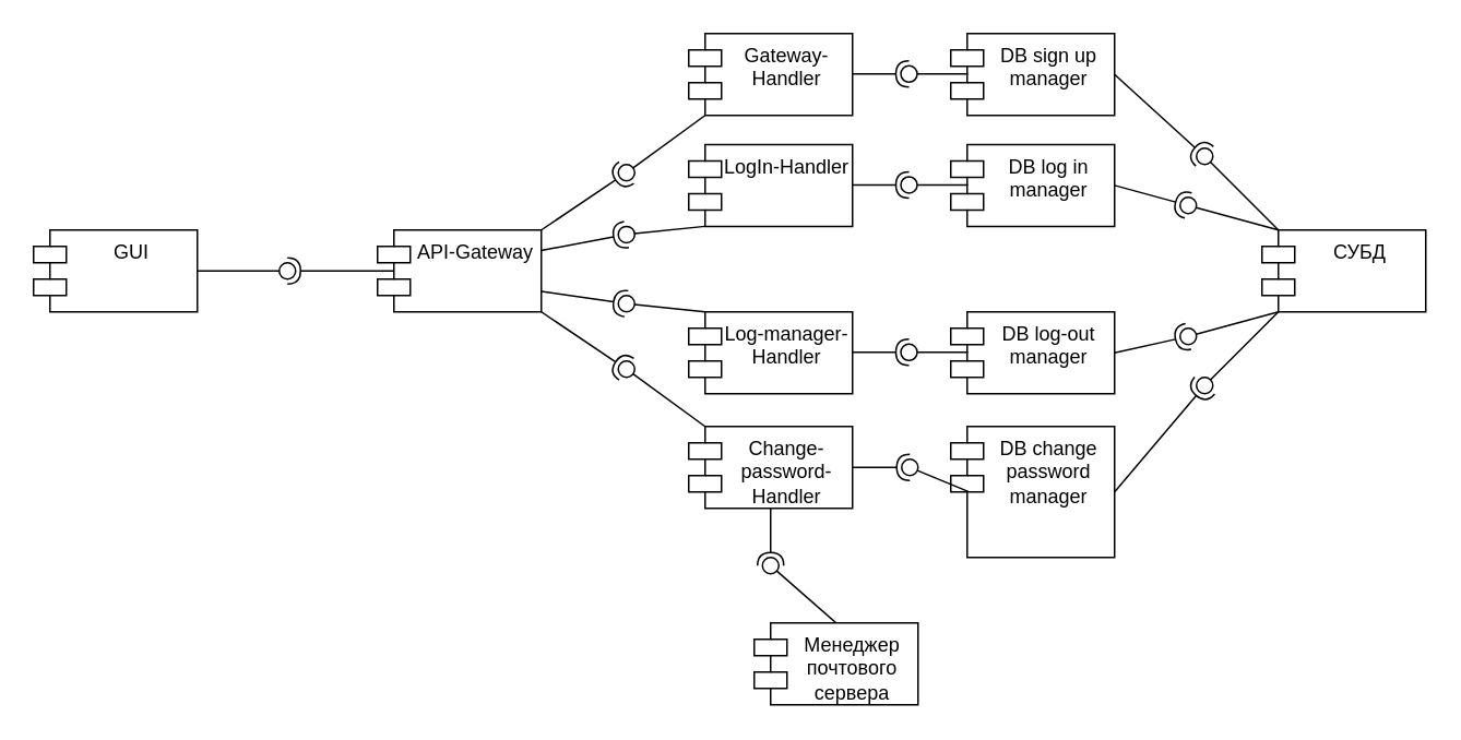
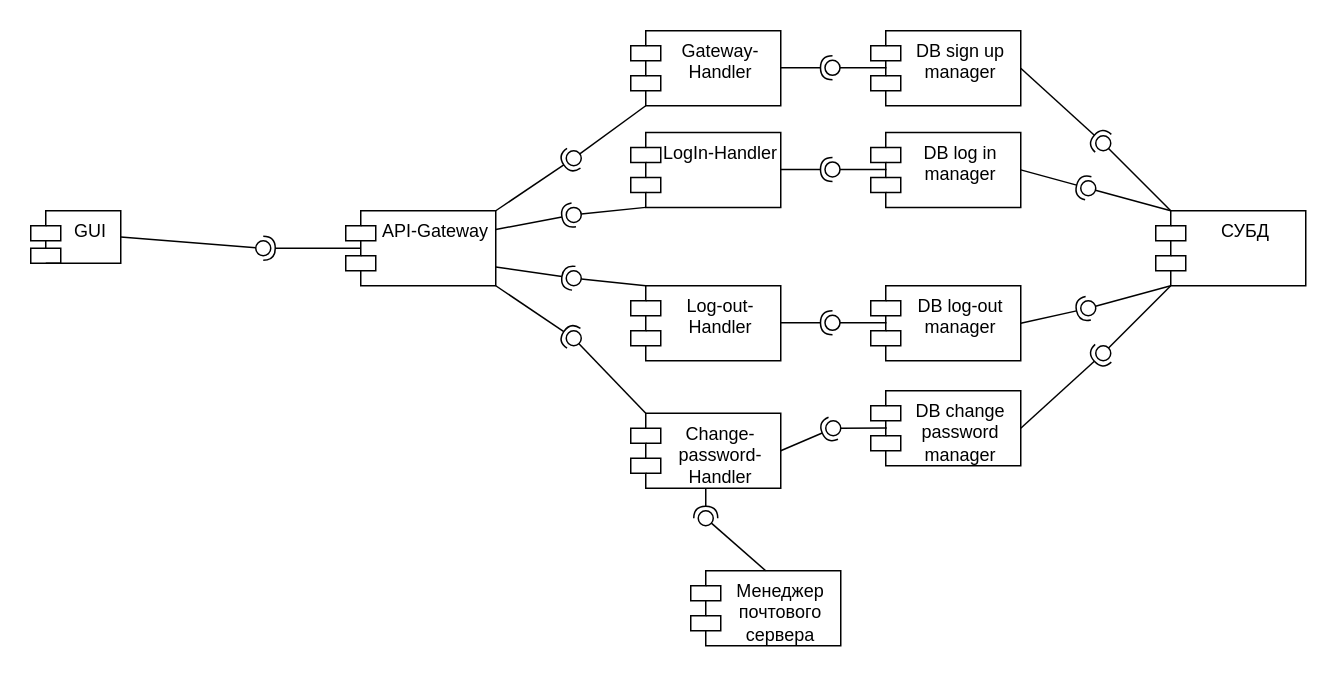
  <mxCell id="0" />
  <mxCell id="1" parent="0" />
- <mxCell id="2" value="GUI" style="shape=module;align=left;spacingLeft=20;align=center;verticalAlign=top;whiteSpace=wrap;html=1;" vertex="1" parent="1"><mxGeometry x="20" y="140" width="100" height="50" as="geometry" /></mxCell>
+ <mxCell id="2" value="GUI" style="shape=module;align=left;spacingLeft=20;align=center;verticalAlign=top;whiteSpace=wrap;html=1;" vertex="1" parent="1"><mxGeometry x="20" y="140" width="60" height="35" as="geometry" /></mxCell>
  <mxCell id="3" value="" style="rounded=0;orthogonalLoop=1;jettySize=auto;html=1;endArrow=halfCircle;endFill=0;endSize=6;strokeWidth=1;sketch=0;" edge="1" parent="1" target="5"><mxGeometry relative="1" as="geometry"><mxPoint x="240" y="165" as="sourcePoint" /></mxGeometry></mxCell>
  <mxCell id="4" value="" style="rounded=0;orthogonalLoop=1;jettySize=auto;html=1;endArrow=oval;endFill=0;sketch=0;sourcePerimeterSpacing=0;targetPerimeterSpacing=0;endSize=10;exitX=1;exitY=0.5;exitDx=0;exitDy=0;" edge="1" parent="1" source="2" target="5"><mxGeometry relative="1" as="geometry"><mxPoint x="440" y="150" as="sourcePoint" /></mxGeometry></mxCell>
  <mxCell id="5" value="" style="ellipse;whiteSpace=wrap;html=1;align=center;aspect=fixed;fillColor=none;strokeColor=none;resizable=0;perimeter=centerPerimeter;rotatable=0;allowArrows=0;points=[];outlineConnect=1;" vertex="1" parent="1"><mxGeometry x="170" y="160" width="10" height="10" as="geometry" /></mxCell>
  <mxCell id="6" value="API-Gateway" style="shape=module;align=left;spacingLeft=20;align=center;verticalAlign=top;whiteSpace=wrap;html=1;" vertex="1" parent="1"><mxGeometry x="230" y="140" width="100" height="50" as="geometry" /></mxCell>
  <mxCell id="7" value="Gateway-Handler" style="shape=module;align=left;spacingLeft=20;align=center;verticalAlign=top;whiteSpace=wrap;html=1;" vertex="1" parent="1"><mxGeometry x="420" y="20" width="100" height="50" as="geometry" /></mxCell>
  <mxCell id="8" value="LogIn-Handler" style="shape=module;align=left;spacingLeft=20;align=center;verticalAlign=top;whiteSpace=wrap;html=1;" vertex="1" parent="1"><mxGeometry x="420" y="87.75" width="100" height="50" as="geometry" /></mxCell>
- <mxCell id="9" value="Log-manager-Handler" style="shape=module;align=left;spacingLeft=20;align=center;verticalAlign=top;whiteSpace=wrap;html=1;" vertex="1" parent="1"><mxGeometry x="420" y="190" width="100" height="50" as="geometry" /></mxCell>
- <mxCell id="10" value="Change-password-Handler" style="shape=module;align=left;spacingLeft=20;align=center;verticalAlign=top;whiteSpace=wrap;html=1;" vertex="1" parent="1"><mxGeometry x="420" y="260" width="100" height="50" as="geometry" /></mxCell>
+ <mxCell id="9" value="Log-out-Handler" style="shape=module;align=left;spacingLeft=20;align=center;verticalAlign=top;whiteSpace=wrap;html=1;" vertex="1" parent="1"><mxGeometry x="420" y="190" width="100" height="50" as="geometry" /></mxCell>
+ <mxCell id="10" value="Change-password-Handler" style="shape=module;align=left;spacingLeft=20;align=center;verticalAlign=top;whiteSpace=wrap;html=1;" vertex="1" parent="1"><mxGeometry x="420" y="275" width="100" height="50" as="geometry" /></mxCell>
  <mxCell id="11" value="" style="rounded=0;orthogonalLoop=1;jettySize=auto;html=1;endArrow=halfCircle;endFill=0;endSize=6;strokeWidth=1;sketch=0;exitX=1;exitY=0;exitDx=0;exitDy=0;" edge="1" parent="1" source="6" target="13"><mxGeometry relative="1" as="geometry"><mxPoint x="490" y="165" as="sourcePoint" /></mxGeometry></mxCell>
  <mxCell id="12" value="" style="rounded=0;orthogonalLoop=1;jettySize=auto;html=1;endArrow=oval;endFill=0;sketch=0;sourcePerimeterSpacing=0;targetPerimeterSpacing=0;endSize=10;exitX=0;exitY=1;exitDx=10;exitDy=0;exitPerimeter=0;" edge="1" parent="1" source="7" target="13"><mxGeometry relative="1" as="geometry"><mxPoint x="370" y="130" as="sourcePoint" /></mxGeometry></mxCell>
  <mxCell id="13" value="" style="ellipse;whiteSpace=wrap;html=1;align=center;aspect=fixed;fillColor=none;strokeColor=none;resizable=0;perimeter=centerPerimeter;rotatable=0;allowArrows=0;points=[];outlineConnect=1;" vertex="1" parent="1"><mxGeometry x="377" y="100" width="10" height="10" as="geometry" /></mxCell>
  <mxCell id="14" value="" style="rounded=0;orthogonalLoop=1;jettySize=auto;html=1;endArrow=halfCircle;endFill=0;endSize=6;strokeWidth=1;sketch=0;exitX=1;exitY=0.25;exitDx=0;exitDy=0;" edge="1" parent="1" source="6" target="16"><mxGeometry relative="1" as="geometry"><mxPoint x="490" y="85" as="sourcePoint" /></mxGeometry></mxCell>
  <mxCell id="15" value="" style="rounded=0;orthogonalLoop=1;jettySize=auto;html=1;endArrow=oval;endFill=0;sketch=0;sourcePerimeterSpacing=0;targetPerimeterSpacing=0;endSize=10;exitX=0;exitY=1;exitDx=10;exitDy=0;exitPerimeter=0;" edge="1" parent="1" source="8" target="16"><mxGeometry relative="1" as="geometry"><mxPoint x="450" y="85" as="sourcePoint" /></mxGeometry></mxCell>
  <mxCell id="16" value="" style="ellipse;whiteSpace=wrap;html=1;align=center;aspect=fixed;fillColor=none;strokeColor=none;resizable=0;perimeter=centerPerimeter;rotatable=0;allowArrows=0;points=[];outlineConnect=1;" vertex="1" parent="1"><mxGeometry x="377" y="137.75" width="10" height="10" as="geometry" /></mxCell>
  <mxCell id="17" value="" style="ellipse;whiteSpace=wrap;html=1;align=center;aspect=fixed;fillColor=none;strokeColor=none;resizable=0;perimeter=centerPerimeter;rotatable=0;allowArrows=0;points=[];outlineConnect=1;" vertex="1" parent="1"><mxGeometry x="377" y="160" width="10" height="10" as="geometry" /></mxCell>
  <mxCell id="18" value="" style="rounded=0;orthogonalLoop=1;jettySize=auto;html=1;endArrow=halfCircle;endFill=0;endSize=6;strokeWidth=1;sketch=0;exitX=1;exitY=0.75;exitDx=0;exitDy=0;" edge="1" parent="1" source="6" target="20"><mxGeometry relative="1" as="geometry"><mxPoint x="430" y="155" as="sourcePoint" /></mxGeometry></mxCell>
  <mxCell id="19" value="" style="rounded=0;orthogonalLoop=1;jettySize=auto;html=1;endArrow=oval;endFill=0;sketch=0;sourcePerimeterSpacing=0;targetPerimeterSpacing=0;endSize=10;exitX=0;exitY=0;exitDx=10;exitDy=0;exitPerimeter=0;" edge="1" parent="1" source="9" target="20"><mxGeometry relative="1" as="geometry"><mxPoint x="390" y="155" as="sourcePoint" /></mxGeometry></mxCell>
  <mxCell id="20" value="" style="ellipse;whiteSpace=wrap;html=1;align=center;aspect=fixed;fillColor=none;strokeColor=none;resizable=0;perimeter=centerPerimeter;rotatable=0;allowArrows=0;points=[];outlineConnect=1;" vertex="1" parent="1"><mxGeometry x="377" y="180" width="10" height="10" as="geometry" /></mxCell>
  <mxCell id="21" value="" style="rounded=0;orthogonalLoop=1;jettySize=auto;html=1;endArrow=halfCircle;endFill=0;endSize=6;strokeWidth=1;sketch=0;exitX=1;exitY=1;exitDx=0;exitDy=0;" edge="1" parent="1" source="6" target="23"><mxGeometry relative="1" as="geometry"><mxPoint x="430" y="235" as="sourcePoint" /></mxGeometry></mxCell>
  <mxCell id="22" value="" style="rounded=0;orthogonalLoop=1;jettySize=auto;html=1;endArrow=oval;endFill=0;sketch=0;sourcePerimeterSpacing=0;targetPerimeterSpacing=0;endSize=10;exitX=0;exitY=0;exitDx=10;exitDy=0;exitPerimeter=0;" edge="1" parent="1" source="10" target="23"><mxGeometry relative="1" as="geometry"><mxPoint x="390" y="235" as="sourcePoint" /></mxGeometry></mxCell>
  <mxCell id="23" value="" style="ellipse;whiteSpace=wrap;html=1;align=center;aspect=fixed;fillColor=none;strokeColor=none;resizable=0;perimeter=centerPerimeter;rotatable=0;allowArrows=0;points=[];outlineConnect=1;" vertex="1" parent="1"><mxGeometry x="377" y="220" width="10" height="10" as="geometry" /></mxCell>
  <mxCell id="24" value="DB sign up manager" style="shape=module;align=left;spacingLeft=20;align=center;verticalAlign=top;whiteSpace=wrap;html=1;" vertex="1" parent="1"><mxGeometry x="580" y="20" width="100" height="50" as="geometry" /></mxCell>
  <mxCell id="25" value="DB log in manager" style="shape=module;align=left;spacingLeft=20;align=center;verticalAlign=top;whiteSpace=wrap;html=1;" vertex="1" parent="1"><mxGeometry x="580" y="87.75" width="100" height="50" as="geometry" /></mxCell>
  <mxCell id="26" value="DB log-out manager" style="shape=module;align=left;spacingLeft=20;align=center;verticalAlign=top;whiteSpace=wrap;html=1;" vertex="1" parent="1"><mxGeometry x="580" y="190" width="100" height="50" as="geometry" /></mxCell>
- <mxCell id="27" value="DB change password manager" style="shape=module;align=left;spacingLeft=20;align=center;verticalAlign=top;whiteSpace=wrap;html=1;" vertex="1" parent="1"><mxGeometry x="580" y="260" width="100" height="80" as="geometry" /></mxCell>
+ <mxCell id="27" value="DB change password manager" style="shape=module;align=left;spacingLeft=20;align=center;verticalAlign=top;whiteSpace=wrap;html=1;" vertex="1" parent="1"><mxGeometry x="580" y="260" width="100" height="50" as="geometry" /></mxCell>
  <mxCell id="28" value="СУБД" style="shape=module;align=left;spacingLeft=20;align=center;verticalAlign=top;whiteSpace=wrap;html=1;" vertex="1" parent="1"><mxGeometry x="770" y="140" width="100" height="50" as="geometry" /></mxCell>
  <mxCell id="29" value="Менеджер почтового сервера" style="shape=module;align=left;spacingLeft=20;align=center;verticalAlign=top;whiteSpace=wrap;html=1;" vertex="1" parent="1"><mxGeometry x="460" y="380" width="100" height="50" as="geometry" /></mxCell>
  <mxCell id="30" value="" style="rounded=0;orthogonalLoop=1;jettySize=auto;html=1;endArrow=halfCircle;endFill=0;endSize=6;strokeWidth=1;sketch=0;exitX=1;exitY=0.5;exitDx=0;exitDy=0;" edge="1" parent="1" source="10" target="32"><mxGeometry relative="1" as="geometry"><mxPoint x="480" y="275" as="sourcePoint" /></mxGeometry></mxCell>
  <mxCell id="31" value="" style="rounded=0;orthogonalLoop=1;jettySize=auto;html=1;endArrow=oval;endFill=0;sketch=0;sourcePerimeterSpacing=0;targetPerimeterSpacing=0;endSize=10;exitX=0.107;exitY=0.497;exitDx=0;exitDy=0;exitPerimeter=0;" edge="1" parent="1" source="27" target="32"><mxGeometry relative="1" as="geometry"><mxPoint x="440" y="275" as="sourcePoint" /></mxGeometry></mxCell>
  <mxCell id="32" value="" style="ellipse;whiteSpace=wrap;html=1;align=center;aspect=fixed;fillColor=none;strokeColor=none;resizable=0;perimeter=centerPerimeter;rotatable=0;allowArrows=0;points=[];outlineConnect=1;" vertex="1" parent="1"><mxGeometry x="550" y="280" width="10" height="10" as="geometry" /></mxCell>
  <mxCell id="33" value="" style="rounded=0;orthogonalLoop=1;jettySize=auto;html=1;endArrow=halfCircle;endFill=0;endSize=6;strokeWidth=1;sketch=0;exitX=0.5;exitY=1;exitDx=0;exitDy=0;" edge="1" parent="1" source="10" target="35"><mxGeometry relative="1" as="geometry"><mxPoint x="490" y="330" as="sourcePoint" /></mxGeometry></mxCell>
  <mxCell id="34" value="" style="rounded=0;orthogonalLoop=1;jettySize=auto;html=1;endArrow=oval;endFill=0;sketch=0;sourcePerimeterSpacing=0;targetPerimeterSpacing=0;endSize=10;exitX=0.5;exitY=0;exitDx=0;exitDy=0;" edge="1" parent="1" source="29" target="35"><mxGeometry relative="1" as="geometry"><mxPoint x="630" y="395" as="sourcePoint" /></mxGeometry></mxCell>
  <mxCell id="35" value="" style="ellipse;whiteSpace=wrap;html=1;align=center;aspect=fixed;fillColor=none;strokeColor=none;resizable=0;perimeter=centerPerimeter;rotatable=0;allowArrows=0;points=[];outlineConnect=1;" vertex="1" parent="1"><mxGeometry x="465" y="340" width="10" height="10" as="geometry" /></mxCell>
  <mxCell id="36" value="" style="rounded=0;orthogonalLoop=1;jettySize=auto;html=1;endArrow=halfCircle;endFill=0;endSize=6;strokeWidth=1;sketch=0;exitX=1;exitY=0.5;exitDx=0;exitDy=0;" edge="1" parent="1"><mxGeometry relative="1" as="geometry"><mxPoint x="519.5" y="214.71" as="sourcePoint" /><mxPoint x="554.5" y="214.71" as="targetPoint" /></mxGeometry></mxCell>
  <mxCell id="37" value="" style="rounded=0;orthogonalLoop=1;jettySize=auto;html=1;endArrow=oval;endFill=0;sketch=0;sourcePerimeterSpacing=0;targetPerimeterSpacing=0;endSize=10;exitX=0.107;exitY=0.497;exitDx=0;exitDy=0;exitPerimeter=0;" edge="1" parent="1"><mxGeometry relative="1" as="geometry"><mxPoint x="590.5" y="214.71" as="sourcePoint" /><mxPoint x="554.5" y="214.71" as="targetPoint" /></mxGeometry></mxCell>
  <mxCell id="38" value="" style="rounded=0;orthogonalLoop=1;jettySize=auto;html=1;endArrow=halfCircle;endFill=0;endSize=6;strokeWidth=1;sketch=0;exitX=1;exitY=0.5;exitDx=0;exitDy=0;" edge="1" parent="1"><mxGeometry relative="1" as="geometry"><mxPoint x="519.5" y="112.46" as="sourcePoint" /><mxPoint x="554.5" y="112.46" as="targetPoint" /></mxGeometry></mxCell>
  <mxCell id="39" value="" style="rounded=0;orthogonalLoop=1;jettySize=auto;html=1;endArrow=oval;endFill=0;sketch=0;sourcePerimeterSpacing=0;targetPerimeterSpacing=0;endSize=10;exitX=0.107;exitY=0.497;exitDx=0;exitDy=0;exitPerimeter=0;" edge="1" parent="1"><mxGeometry relative="1" as="geometry"><mxPoint x="590.5" y="112.46" as="sourcePoint" /><mxPoint x="554.5" y="112.46" as="targetPoint" /></mxGeometry></mxCell>
  <mxCell id="40" value="" style="rounded=0;orthogonalLoop=1;jettySize=auto;html=1;endArrow=halfCircle;endFill=0;endSize=6;strokeWidth=1;sketch=0;exitX=1;exitY=0.5;exitDx=0;exitDy=0;" edge="1" parent="1"><mxGeometry relative="1" as="geometry"><mxPoint x="519.5" y="44.71" as="sourcePoint" /><mxPoint x="554.5" y="44.71" as="targetPoint" /></mxGeometry></mxCell>
  <mxCell id="41" value="" style="rounded=0;orthogonalLoop=1;jettySize=auto;html=1;endArrow=oval;endFill=0;sketch=0;sourcePerimeterSpacing=0;targetPerimeterSpacing=0;endSize=10;exitX=0.107;exitY=0.497;exitDx=0;exitDy=0;exitPerimeter=0;" edge="1" parent="1"><mxGeometry relative="1" as="geometry"><mxPoint x="590.5" y="44.71" as="sourcePoint" /><mxPoint x="554.5" y="44.71" as="targetPoint" /></mxGeometry></mxCell>
  <mxCell id="42" value="" style="rounded=0;orthogonalLoop=1;jettySize=auto;html=1;endArrow=halfCircle;endFill=0;endSize=6;strokeWidth=1;sketch=0;exitX=1;exitY=0.5;exitDx=0;exitDy=0;" edge="1" parent="1" source="24" target="44"><mxGeometry relative="1" as="geometry"><mxPoint x="520" y="185" as="sourcePoint" /></mxGeometry></mxCell>
  <mxCell id="43" value="" style="rounded=0;orthogonalLoop=1;jettySize=auto;html=1;endArrow=oval;endFill=0;sketch=0;sourcePerimeterSpacing=0;targetPerimeterSpacing=0;endSize=10;exitX=0;exitY=0;exitDx=10;exitDy=0;exitPerimeter=0;" edge="1" parent="1" source="28" target="44"><mxGeometry relative="1" as="geometry"><mxPoint x="480" y="185" as="sourcePoint" /></mxGeometry></mxCell>
  <mxCell id="44" value="" style="ellipse;whiteSpace=wrap;html=1;align=center;aspect=fixed;fillColor=none;strokeColor=none;resizable=0;perimeter=centerPerimeter;rotatable=0;allowArrows=0;points=[];outlineConnect=1;" vertex="1" parent="1"><mxGeometry x="730" y="90" width="10" height="10" as="geometry" /></mxCell>
  <mxCell id="45" value="" style="rounded=0;orthogonalLoop=1;jettySize=auto;html=1;endArrow=halfCircle;endFill=0;endSize=6;strokeWidth=1;sketch=0;exitX=1;exitY=0.5;exitDx=0;exitDy=0;" edge="1" parent="1" source="26" target="47"><mxGeometry relative="1" as="geometry"><mxPoint x="520" y="185" as="sourcePoint" /></mxGeometry></mxCell>
  <mxCell id="46" value="" style="rounded=0;orthogonalLoop=1;jettySize=auto;html=1;endArrow=oval;endFill=0;sketch=0;sourcePerimeterSpacing=0;targetPerimeterSpacing=0;endSize=10;exitX=0;exitY=1;exitDx=10;exitDy=0;exitPerimeter=0;" edge="1" parent="1" source="28" target="47"><mxGeometry relative="1" as="geometry"><mxPoint x="480" y="185" as="sourcePoint" /></mxGeometry></mxCell>
  <mxCell id="47" value="" style="ellipse;whiteSpace=wrap;html=1;align=center;aspect=fixed;fillColor=none;strokeColor=none;resizable=0;perimeter=centerPerimeter;rotatable=0;allowArrows=0;points=[];outlineConnect=1;" vertex="1" parent="1"><mxGeometry x="720" y="200" width="10" height="10" as="geometry" /></mxCell>
  <mxCell id="48" value="" style="rounded=0;orthogonalLoop=1;jettySize=auto;html=1;endArrow=halfCircle;endFill=0;endSize=6;strokeWidth=1;sketch=0;exitX=1;exitY=0.5;exitDx=0;exitDy=0;" edge="1" parent="1" source="25" target="50"><mxGeometry relative="1" as="geometry"><mxPoint x="520" y="185" as="sourcePoint" /></mxGeometry></mxCell>
  <mxCell id="49" value="" style="rounded=0;orthogonalLoop=1;jettySize=auto;html=1;endArrow=oval;endFill=0;sketch=0;sourcePerimeterSpacing=0;targetPerimeterSpacing=0;endSize=10;" edge="1" parent="1" target="50"><mxGeometry relative="1" as="geometry"><mxPoint x="780" y="140" as="sourcePoint" /></mxGeometry></mxCell>
  <mxCell id="50" value="" style="ellipse;whiteSpace=wrap;html=1;align=center;aspect=fixed;fillColor=none;strokeColor=none;resizable=0;perimeter=centerPerimeter;rotatable=0;allowArrows=0;points=[];outlineConnect=1;" vertex="1" parent="1"><mxGeometry x="720" y="120" width="10" height="10" as="geometry" /></mxCell>
  <mxCell id="51" value="" style="rounded=0;orthogonalLoop=1;jettySize=auto;html=1;endArrow=halfCircle;endFill=0;endSize=6;strokeWidth=1;sketch=0;exitX=1;exitY=0.5;exitDx=0;exitDy=0;" edge="1" parent="1" source="27" target="53"><mxGeometry relative="1" as="geometry"><mxPoint x="750" y="195" as="sourcePoint" /></mxGeometry></mxCell>
  <mxCell id="52" value="" style="rounded=0;orthogonalLoop=1;jettySize=auto;html=1;endArrow=oval;endFill=0;sketch=0;sourcePerimeterSpacing=0;targetPerimeterSpacing=0;endSize=10;exitX=0;exitY=1;exitDx=10;exitDy=0;exitPerimeter=0;" edge="1" parent="1" source="28" target="53"><mxGeometry relative="1" as="geometry"><mxPoint x="710" y="195" as="sourcePoint" /></mxGeometry></mxCell>
  <mxCell id="53" value="" style="ellipse;whiteSpace=wrap;html=1;align=center;aspect=fixed;fillColor=none;strokeColor=none;resizable=0;perimeter=centerPerimeter;rotatable=0;allowArrows=0;points=[];outlineConnect=1;" vertex="1" parent="1"><mxGeometry x="730" y="230" width="10" height="10" as="geometry" /></mxCell>
